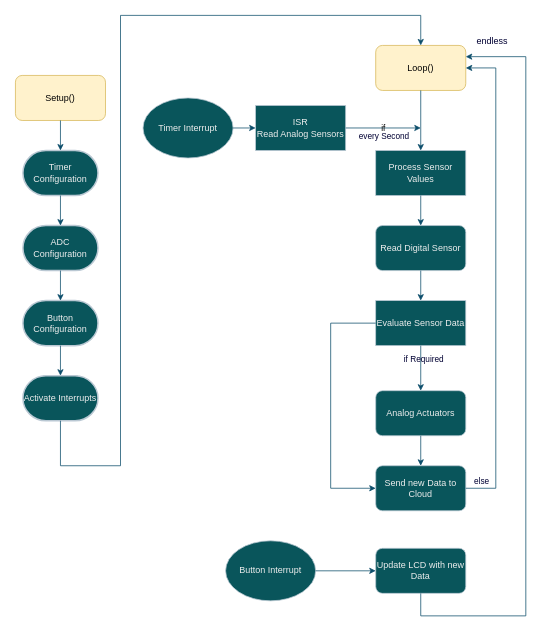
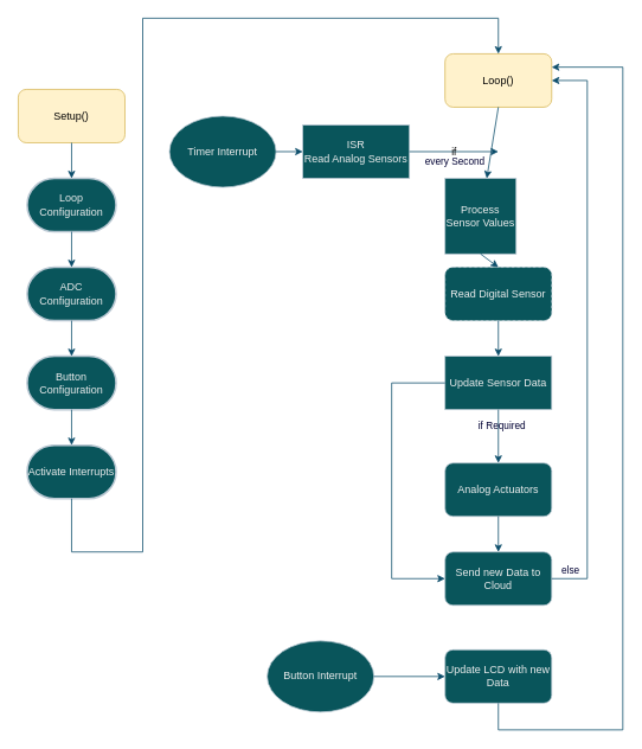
  <mxCell id="0" />
  <mxCell id="1" parent="0" />
  <mxCell id="2" value="Setup()" style="rounded=1;whiteSpace=wrap;html=1;labelBackgroundColor=none;fillColor=#fff2cc;strokeColor=#d6b656;" parent="1" vertex="1"><mxGeometry x="20" y="100" width="120" height="60" as="geometry" /></mxCell>
- <mxCell id="3" value="Timer Configuration" style="strokeWidth=2;html=1;shape=mxgraph.flowchart.terminator;whiteSpace=wrap;labelBackgroundColor=none;fillColor=#09555B;strokeColor=#BAC8D3;fontColor=#EEEEEE;" parent="1" vertex="1"><mxGeometry x="30" y="200" width="100" height="60" as="geometry" /></mxCell>
+ <mxCell id="3" value="Loop Configuration" style="strokeWidth=2;html=1;shape=mxgraph.flowchart.terminator;whiteSpace=wrap;labelBackgroundColor=none;fillColor=#09555B;strokeColor=#BAC8D3;fontColor=#EEEEEE;" parent="1" vertex="1"><mxGeometry x="30" y="200" width="100" height="60" as="geometry" /></mxCell>
  <mxCell id="4" value="ADC Configuration" style="strokeWidth=2;html=1;shape=mxgraph.flowchart.terminator;whiteSpace=wrap;labelBackgroundColor=none;fillColor=#09555B;strokeColor=#BAC8D3;fontColor=#EEEEEE;" parent="1" vertex="1"><mxGeometry x="30" y="300" width="100" height="60" as="geometry" /></mxCell>
  <mxCell id="5" value="Button Configuration" style="strokeWidth=2;html=1;shape=mxgraph.flowchart.terminator;whiteSpace=wrap;labelBackgroundColor=none;fillColor=#09555B;strokeColor=#BAC8D3;fontColor=#EEEEEE;" parent="1" vertex="1"><mxGeometry x="30" y="400" width="100" height="60" as="geometry" /></mxCell>
  <mxCell id="6" value="Activate Interrupts" style="strokeWidth=2;html=1;shape=mxgraph.flowchart.terminator;whiteSpace=wrap;labelBackgroundColor=none;fillColor=#09555B;strokeColor=#BAC8D3;fontColor=#EEEEEE;" parent="1" vertex="1"><mxGeometry x="30" y="500" width="100" height="60" as="geometry" /></mxCell>
  <mxCell id="7" value="" style="endArrow=classic;html=1;rounded=0;exitX=0.5;exitY=1;exitDx=0;exitDy=0;labelBackgroundColor=none;strokeColor=#0B4D6A;fontColor=default;" parent="1" source="2" target="3" edge="1"><mxGeometry width="50" height="50" relative="1" as="geometry"><mxPoint x="300" y="410" as="sourcePoint" /><mxPoint x="350" y="360" as="targetPoint" /></mxGeometry></mxCell>
  <mxCell id="8" value="" style="endArrow=classic;html=1;rounded=0;exitX=0.5;exitY=1;exitDx=0;exitDy=0;exitPerimeter=0;labelBackgroundColor=none;strokeColor=#0B4D6A;fontColor=default;" parent="1" source="3" edge="1"><mxGeometry width="50" height="50" relative="1" as="geometry"><mxPoint x="300" y="410" as="sourcePoint" /><mxPoint x="80" y="300" as="targetPoint" /></mxGeometry></mxCell>
  <mxCell id="9" value="" style="endArrow=classic;html=1;rounded=0;exitX=0.5;exitY=1;exitDx=0;exitDy=0;exitPerimeter=0;entryX=0.5;entryY=0;entryDx=0;entryDy=0;entryPerimeter=0;labelBackgroundColor=none;strokeColor=#0B4D6A;fontColor=default;" parent="1" source="4" target="5" edge="1"><mxGeometry width="50" height="50" relative="1" as="geometry"><mxPoint x="300" y="410" as="sourcePoint" /><mxPoint x="350" y="360" as="targetPoint" /></mxGeometry></mxCell>
  <mxCell id="10" value="" style="endArrow=classic;html=1;rounded=0;exitX=0.5;exitY=1;exitDx=0;exitDy=0;exitPerimeter=0;entryX=0.5;entryY=0;entryDx=0;entryDy=0;entryPerimeter=0;labelBackgroundColor=none;strokeColor=#0B4D6A;fontColor=default;" parent="1" source="5" target="6" edge="1"><mxGeometry width="50" height="50" relative="1" as="geometry"><mxPoint x="300" y="410" as="sourcePoint" /><mxPoint x="350" y="360" as="targetPoint" /></mxGeometry></mxCell>
  <mxCell id="11" value="Loop()" style="rounded=1;whiteSpace=wrap;html=1;labelBackgroundColor=none;fillColor=#fff2cc;strokeColor=#d6b656;" parent="1" vertex="1"><mxGeometry x="500" y="60" width="120" height="60" as="geometry" /></mxCell>
  <mxCell id="12" value="" style="endArrow=classic;html=1;rounded=0;exitX=0.5;exitY=1;exitDx=0;exitDy=0;exitPerimeter=0;entryX=0.5;entryY=0;entryDx=0;entryDy=0;labelBackgroundColor=none;strokeColor=#0B4D6A;fontColor=default;" parent="1" source="6" target="11" edge="1"><mxGeometry width="50" height="50" relative="1" as="geometry"><mxPoint x="300" y="350" as="sourcePoint" /><mxPoint x="350" y="300" as="targetPoint" /><Array as="points"><mxPoint x="80" y="620" /><mxPoint x="160" y="620" /><mxPoint x="160" y="20" /><mxPoint x="560" y="20" /></Array></mxGeometry></mxCell>
  <mxCell id="13" value="Timer Interrupt" style="ellipse;whiteSpace=wrap;html=1;labelBackgroundColor=none;fillColor=#09555B;strokeColor=#BAC8D3;fontColor=#EEEEEE;" parent="1" vertex="1"><mxGeometry x="190" y="130" width="120" height="80" as="geometry" /></mxCell>
- <mxCell id="14" value="Process Sensor Values" style="rounded=0;whiteSpace=wrap;html=1;labelBackgroundColor=none;fillColor=#09555B;strokeColor=#BAC8D3;fontColor=#EEEEEE;" parent="1" vertex="1"><mxGeometry x="500" y="200" width="120" height="60" as="geometry" /></mxCell>
+ <mxCell id="14" value="Process Sensor Values" style="rounded=0;whiteSpace=wrap;html=1;labelBackgroundColor=none;fillColor=#09555B;strokeColor=#BAC8D3;fontColor=#EEEEEE;" parent="1" vertex="1"><mxGeometry x="500" y="200" width="80" height="85" as="geometry" /></mxCell>
  <mxCell id="15" value="&lt;div&gt;ISR&lt;/div&gt;&lt;div&gt;Read Analog Sensors&lt;br&gt;&lt;/div&gt;" style="rounded=0;whiteSpace=wrap;html=1;labelBackgroundColor=none;fillColor=#09555B;strokeColor=#BAC8D3;fontColor=#EEEEEE;" parent="1" vertex="1"><mxGeometry x="340" y="140" width="120" height="60" as="geometry" /></mxCell>
  <mxCell id="16" value="if" style="endArrow=classic;html=1;rounded=0;exitX=1;exitY=0.5;exitDx=0;exitDy=0;labelBackgroundColor=none;strokeColor=#0B4D6A;fontColor=default;" parent="1" source="15" edge="1"><mxGeometry width="50" height="50" relative="1" as="geometry"><mxPoint x="300" y="350" as="sourcePoint" /><mxPoint x="560" y="170" as="targetPoint" /></mxGeometry></mxCell>
  <mxCell id="17" value="every Second" style="edgeLabel;html=1;align=center;verticalAlign=middle;resizable=0;points=[];labelBackgroundColor=none;fontColor=#000033;" parent="16" vertex="1" connectable="0"><mxGeometry x="0.08" y="4" relative="1" as="geometry"><mxPoint x="-4" y="14" as="offset" /></mxGeometry></mxCell>
  <mxCell id="18" value="" style="endArrow=classic;html=1;rounded=0;exitX=0.5;exitY=1;exitDx=0;exitDy=0;labelBackgroundColor=none;strokeColor=#0B4D6A;fontColor=default;" parent="1" source="11" target="14" edge="1"><mxGeometry width="50" height="50" relative="1" as="geometry"><mxPoint x="300" y="350" as="sourcePoint" /><mxPoint x="350" y="300" as="targetPoint" /></mxGeometry></mxCell>
- <mxCell id="19" value="Read Digital Sensor" style="rounded=1;whiteSpace=wrap;html=1;labelBackgroundColor=none;fillColor=#09555B;strokeColor=#BAC8D3;fontColor=#EEEEEE;" parent="1" vertex="1"><mxGeometry x="500" y="300" width="120" height="60" as="geometry" /></mxCell>
+ <mxCell id="19" value="Read Digital Sensor" style="rounded=1;whiteSpace=wrap;html=1;labelBackgroundColor=none;fillColor=#09555B;strokeColor=#BAC8D3;fontColor=#EEEEEE;dashed=1;" parent="1" vertex="1"><mxGeometry x="500" y="300" width="120" height="60" as="geometry" /></mxCell>
  <mxCell id="20" value="" style="endArrow=classic;html=1;rounded=0;exitX=0.5;exitY=1;exitDx=0;exitDy=0;entryX=0.5;entryY=0;entryDx=0;entryDy=0;labelBackgroundColor=none;strokeColor=#0B4D6A;fontColor=default;" parent="1" source="14" target="19" edge="1"><mxGeometry width="50" height="50" relative="1" as="geometry"><mxPoint x="300" y="350" as="sourcePoint" /><mxPoint x="350" y="300" as="targetPoint" /></mxGeometry></mxCell>
- <mxCell id="21" value="Evaluate Sensor Data" style="rounded=0;whiteSpace=wrap;html=1;labelBackgroundColor=none;fillColor=#09555B;strokeColor=#BAC8D3;fontColor=#EEEEEE;" parent="1" vertex="1"><mxGeometry x="500" y="400" width="120" height="60" as="geometry" /></mxCell>
+ <mxCell id="21" value="Update Sensor Data" style="rounded=0;whiteSpace=wrap;html=1;labelBackgroundColor=none;fillColor=#09555B;strokeColor=#BAC8D3;fontColor=#EEEEEE;" parent="1" vertex="1"><mxGeometry x="500" y="400" width="120" height="60" as="geometry" /></mxCell>
  <mxCell id="22" value="" style="endArrow=classic;html=1;rounded=0;exitX=0.5;exitY=1;exitDx=0;exitDy=0;entryX=0.5;entryY=0;entryDx=0;entryDy=0;labelBackgroundColor=none;strokeColor=#0B4D6A;fontColor=default;" parent="1" source="19" target="21" edge="1"><mxGeometry width="50" height="50" relative="1" as="geometry"><mxPoint x="300" y="380" as="sourcePoint" /><mxPoint x="350" y="330" as="targetPoint" /></mxGeometry></mxCell>
  <mxCell id="23" value="" style="endArrow=classic;html=1;rounded=0;exitX=0.5;exitY=1;exitDx=0;exitDy=0;labelBackgroundColor=none;strokeColor=#0B4D6A;fontColor=default;" parent="1" source="21" edge="1"><mxGeometry width="50" height="50" relative="1" as="geometry"><mxPoint x="300" y="380" as="sourcePoint" /><mxPoint x="560" y="520" as="targetPoint" /></mxGeometry></mxCell>
  <mxCell id="24" value="if Required" style="edgeLabel;html=1;align=center;verticalAlign=middle;resizable=0;points=[];labelBackgroundColor=none;fontColor=#000033;" parent="23" vertex="1" connectable="0"><mxGeometry x="-0.433" y="3" relative="1" as="geometry"><mxPoint as="offset" /></mxGeometry></mxCell>
  <mxCell id="25" value="Analog Actuators" style="rounded=1;whiteSpace=wrap;html=1;labelBackgroundColor=none;fillColor=#09555B;strokeColor=#BAC8D3;fontColor=#EEEEEE;" parent="1" vertex="1"><mxGeometry x="500" y="520" width="120" height="60" as="geometry" /></mxCell>
  <mxCell id="26" value="" style="endArrow=classic;html=1;rounded=0;exitX=0;exitY=0.5;exitDx=0;exitDy=0;entryX=0;entryY=0.5;entryDx=0;entryDy=0;labelBackgroundColor=none;strokeColor=#0B4D6A;fontColor=default;" parent="1" source="21" target="27" edge="1"><mxGeometry width="50" height="50" relative="1" as="geometry"><mxPoint x="300" y="380" as="sourcePoint" /><mxPoint x="500" y="640" as="targetPoint" /><Array as="points"><mxPoint x="440" y="430" /><mxPoint x="440" y="650" /></Array></mxGeometry></mxCell>
  <mxCell id="27" value="Send new Data to Cloud" style="rounded=1;whiteSpace=wrap;html=1;labelBackgroundColor=none;fillColor=#09555B;strokeColor=#BAC8D3;fontColor=#EEEEEE;" parent="1" vertex="1"><mxGeometry x="500" y="620" width="120" height="60" as="geometry" /></mxCell>
  <mxCell id="28" value="" style="endArrow=classic;html=1;rounded=0;exitX=0.5;exitY=1;exitDx=0;exitDy=0;entryX=0.5;entryY=0;entryDx=0;entryDy=0;labelBackgroundColor=none;strokeColor=#0B4D6A;fontColor=default;" parent="1" source="25" target="27" edge="1"><mxGeometry width="50" height="50" relative="1" as="geometry"><mxPoint x="300" y="410" as="sourcePoint" /><mxPoint x="350" y="360" as="targetPoint" /></mxGeometry></mxCell>
  <mxCell id="29" value="" style="endArrow=classic;html=1;rounded=0;exitX=1;exitY=0.5;exitDx=0;exitDy=0;entryX=0;entryY=0.5;entryDx=0;entryDy=0;labelBackgroundColor=none;strokeColor=#0B4D6A;fontColor=default;" parent="1" source="13" target="15" edge="1"><mxGeometry width="50" height="50" relative="1" as="geometry"><mxPoint x="300" y="440" as="sourcePoint" /><mxPoint x="350" y="390" as="targetPoint" /></mxGeometry></mxCell>
  <mxCell id="30" value="Button Interrupt" style="ellipse;whiteSpace=wrap;html=1;labelBackgroundColor=none;fillColor=#09555B;strokeColor=#BAC8D3;fontColor=#EEEEEE;" parent="1" vertex="1"><mxGeometry x="300" y="720" width="120" height="80" as="geometry" /></mxCell>
  <mxCell id="31" value="Update LCD with new Data" style="rounded=1;whiteSpace=wrap;html=1;labelBackgroundColor=none;fillColor=#09555B;strokeColor=#BAC8D3;fontColor=#EEEEEE;" parent="1" vertex="1"><mxGeometry x="500" y="730" width="120" height="60" as="geometry" /></mxCell>
  <mxCell id="32" value="" style="endArrow=classic;html=1;rounded=0;exitX=1;exitY=0.5;exitDx=0;exitDy=0;entryX=0;entryY=0.5;entryDx=0;entryDy=0;labelBackgroundColor=none;strokeColor=#0B4D6A;fontColor=default;" parent="1" source="30" target="31" edge="1"><mxGeometry width="50" height="50" relative="1" as="geometry"><mxPoint x="300" y="650" as="sourcePoint" /><mxPoint x="350" y="600" as="targetPoint" /></mxGeometry></mxCell>
  <mxCell id="33" value="" style="endArrow=classic;html=1;rounded=0;exitX=1;exitY=0.5;exitDx=0;exitDy=0;entryX=1;entryY=0.5;entryDx=0;entryDy=0;labelBackgroundColor=none;strokeColor=#0B4D6A;fontColor=default;" parent="1" source="27" target="11" edge="1"><mxGeometry width="50" height="50" relative="1" as="geometry"><mxPoint x="300" y="620" as="sourcePoint" /><mxPoint x="690" y="230" as="targetPoint" /><Array as="points"><mxPoint x="660" y="650" /><mxPoint x="660" y="90" /></Array></mxGeometry></mxCell>
  <mxCell id="34" value="else" style="edgeLabel;html=1;align=center;verticalAlign=middle;resizable=0;points=[];labelBackgroundColor=none;fontColor=#000033;" parent="33" vertex="1" connectable="0"><mxGeometry x="-0.666" y="-4" relative="1" as="geometry"><mxPoint x="-24" y="57" as="offset" /></mxGeometry></mxCell>
  <mxCell id="35" value="" style="endArrow=classic;html=1;rounded=0;exitX=0.5;exitY=1;exitDx=0;exitDy=0;entryX=1;entryY=0.25;entryDx=0;entryDy=0;labelBackgroundColor=none;strokeColor=#0B4D6A;fontColor=default;" parent="1" source="31" target="11" edge="1"><mxGeometry width="50" height="50" relative="1" as="geometry"><mxPoint x="300" y="560" as="sourcePoint" /><mxPoint x="690" y="150" as="targetPoint" /><Array as="points"><mxPoint x="560" y="820" /><mxPoint x="700" y="820" /><mxPoint x="700" y="75" /></Array></mxGeometry></mxCell>
- <mxCell id="36" value="&lt;font color=&quot;#000033&quot;&gt;endless&lt;/font&gt;" style="text;html=1;align=center;verticalAlign=middle;resizable=0;points=[];autosize=1;strokeColor=none;fillColor=none;fontColor=#EEEEEE;" vertex="1" parent="1"><mxGeometry x="620" y="40" width="70" height="30" as="geometry" /></mxCell>
